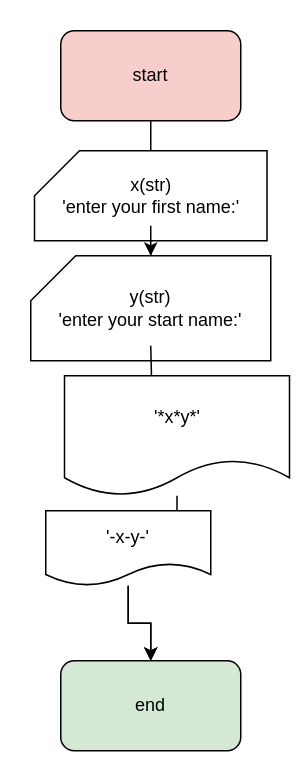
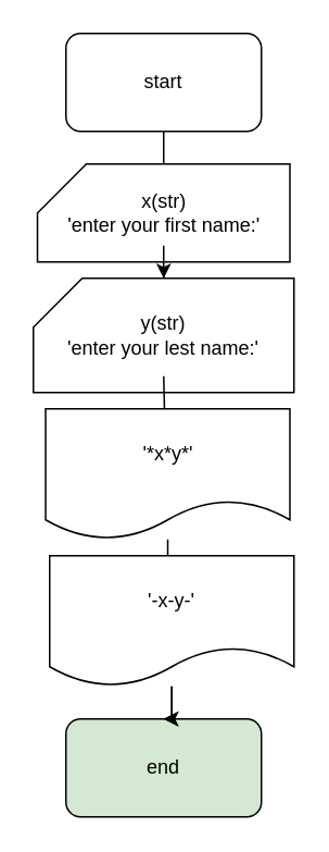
  <mxCell id="0" />
  <mxCell id="1" parent="0" />
  <mxCell id="2" value="end" style="rounded=1;whiteSpace=wrap;html=1;fillColor=#d5e8d4;" parent="1" vertex="1"><mxGeometry x="40" y="440" width="120" height="60" as="geometry" /></mxCell>
  <mxCell id="3" value="" style="edgeStyle=orthogonalEdgeStyle;rounded=0;orthogonalLoop=1;jettySize=auto;html=1;" parent="1" target="2" edge="1" source="13"><mxGeometry relative="1" as="geometry"><mxPoint x="100" y="230" as="sourcePoint" /></mxGeometry></mxCell>
- <mxCell id="4" value="start" style="rounded=1;whiteSpace=wrap;html=1;fillColor=#f8cecc;" parent="1" vertex="1"><mxGeometry x="40" y="20" width="120" height="60" as="geometry" /></mxCell>
+ <mxCell id="4" value="start" style="rounded=1;whiteSpace=wrap;html=1;" parent="1" vertex="1"><mxGeometry x="40" y="20" width="120" height="60" as="geometry" /></mxCell>
  <mxCell id="5" value="" style="edgeStyle=orthogonalEdgeStyle;rounded=0;orthogonalLoop=1;jettySize=auto;html=1;" parent="1" source="4" edge="1"><mxGeometry relative="1" as="geometry"><mxPoint x="100" y="80" as="sourcePoint" /><mxPoint x="100" y="150" as="targetPoint" /></mxGeometry></mxCell>
  <mxCell id="6" value="" style="edgeStyle=orthogonalEdgeStyle;rounded=0;orthogonalLoop=1;jettySize=auto;html=1;" parent="1" source="13" target="2" edge="1"><mxGeometry relative="1" as="geometry" /></mxCell>
  <mxCell id="7" value="x(str)&lt;br&gt;'enter your first name:'" style="shape=card;whiteSpace=wrap;html=1;rotation=0;" parent="1" vertex="1"><mxGeometry x="22.5" y="100" width="155" height="60" as="geometry" /></mxCell>
  <mxCell id="8" value="" style="edgeStyle=orthogonalEdgeStyle;rounded=0;orthogonalLoop=1;jettySize=auto;html=1;" edge="1" parent="1" source="7" target="9"><mxGeometry relative="1" as="geometry"><mxPoint x="100" y="160" as="sourcePoint" /><mxPoint x="105" y="260" as="targetPoint" /></mxGeometry></mxCell>
- <mxCell id="9" value="y(str)&lt;br&gt;'enter your start name:'" style="shape=card;whiteSpace=wrap;html=1;" vertex="1" parent="1"><mxGeometry x="20" y="170" width="160" height="70" as="geometry" /></mxCell>
+ <mxCell id="9" value="y(str)&lt;br&gt;'enter your lest name:'" style="shape=card;whiteSpace=wrap;html=1;" vertex="1" parent="1"><mxGeometry x="20" y="170" width="160" height="70" as="geometry" /></mxCell>
  <mxCell id="10" value="" style="edgeStyle=orthogonalEdgeStyle;rounded=0;orthogonalLoop=1;jettySize=auto;html=1;" edge="1" parent="1" target="11"><mxGeometry relative="1" as="geometry"><mxPoint x="100" y="230" as="sourcePoint" /><mxPoint x="100" y="440" as="targetPoint" /></mxGeometry></mxCell>
- <mxCell id="11" value="'*x*y*'" style="shape=document;whiteSpace=wrap;html=1;boundedLbl=1;" vertex="1" parent="1"><mxGeometry x="42.5" y="250" width="150" height="80" as="geometry" /></mxCell>
+ <mxCell id="11" value="'*x*y*'" style="shape=document;whiteSpace=wrap;html=1;boundedLbl=1;" vertex="1" parent="1"><mxGeometry x="27.5" y="250" width="150" height="80" as="geometry" /></mxCell>
  <mxCell id="12" value="" style="edgeStyle=orthogonalEdgeStyle;rounded=0;orthogonalLoop=1;jettySize=auto;html=1;endArrow=none;" edge="1" parent="1" source="11" target="13"><mxGeometry relative="1" as="geometry"><mxPoint x="103" y="330" as="sourcePoint" /><mxPoint x="100" y="440" as="targetPoint" /></mxGeometry></mxCell>
- <mxCell id="13" value="'-x-y-'" style="shape=document;whiteSpace=wrap;html=1;boundedLbl=1;" vertex="1" parent="1"><mxGeometry x="30" y="340" width="110" height="50" as="geometry" /></mxCell>
+ <mxCell id="13" value="'-x-y-'" style="shape=document;whiteSpace=wrap;html=1;boundedLbl=1;" vertex="1" parent="1"><mxGeometry x="30" y="340" width="150" height="80" as="geometry" /></mxCell>
